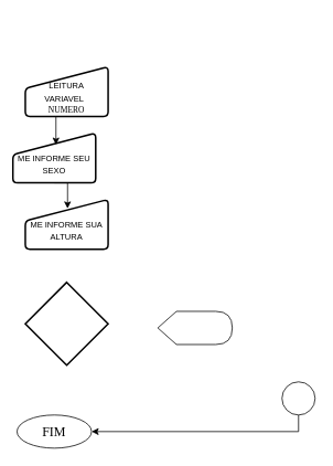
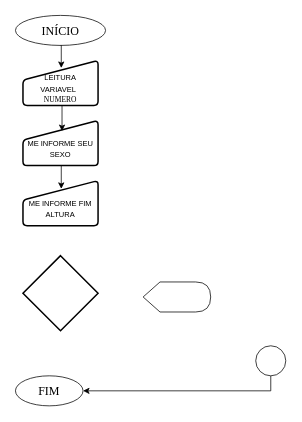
  <mxCell id="0" />
  <mxCell id="1" parent="0" />
+ <mxCell id="2" value="&lt;font size=&quot;3&quot; face=&quot;Times New Roman&quot;&gt;INÍCIO&lt;/font&gt;" style="ellipse;whiteSpace=wrap;html=1;" vertex="1" parent="1"><mxGeometry x="20" y="20" width="120" height="40" as="geometry" /></mxCell>
  <mxCell id="3" value="&lt;font size=&quot;3&quot; face=&quot;Times New Roman&quot;&gt;FIM&lt;/font&gt;" style="ellipse;whiteSpace=wrap;html=1;" vertex="1" parent="1"><mxGeometry x="20" y="500" width="90" height="40" as="geometry" /></mxCell>
  <mxCell id="4" value="&lt;font style=&quot;font-size: 10px;&quot;&gt;&amp;nbsp;&lt;/font&gt;&lt;div&gt;&lt;font size=&quot;1&quot; style=&quot;&quot;&gt;L&lt;/font&gt;&lt;font size=&quot;1&quot; style=&quot;&quot;&gt;EITURA&lt;/font&gt;&lt;div&gt;&lt;font size=&quot;1&quot; style=&quot;&quot;&gt;VARIAVEL&amp;nbsp;&amp;nbsp;&lt;/font&gt;&lt;/div&gt;&lt;div&gt;&lt;font size=&quot;1&quot; style=&quot;&quot;&gt;&lt;font face=&quot;Times New Roman&quot;&gt;NUMERO&lt;/font&gt;&lt;/font&gt;&lt;/div&gt;&lt;/div&gt;" style="html=1;strokeWidth=2;shape=manualInput;whiteSpace=wrap;rounded=1;size=26;arcSize=11;" vertex="1" parent="1"><mxGeometry x="30" y="80" width="100" height="60" as="geometry" /></mxCell>
  <mxCell id="5" value="" style="strokeWidth=2;html=1;shape=mxgraph.flowchart.decision;whiteSpace=wrap;" vertex="1" parent="1"><mxGeometry x="30" y="340" width="100" height="100" as="geometry" /></mxCell>
  <mxCell id="6" style="edgeStyle=orthogonalEdgeStyle;rounded=0;orthogonalLoop=1;jettySize=auto;html=1;exitX=0.5;exitY=1;exitDx=0;exitDy=0;entryX=1;entryY=0.5;entryDx=0;entryDy=0;" edge="1" parent="1" source="7" target="3"><mxGeometry relative="1" as="geometry" /></mxCell>
  <mxCell id="7" value="" style="ellipse;whiteSpace=wrap;html=1;aspect=fixed;" vertex="1" parent="1"><mxGeometry x="340" y="460" width="40" height="40" as="geometry" /></mxCell>
  <mxCell id="8" value="" style="shape=display;whiteSpace=wrap;html=1;" vertex="1" parent="1"><mxGeometry x="190" y="375" width="90" height="40" as="geometry" /></mxCell>
- <mxCell id="9" value="&lt;div&gt;&lt;span style=&quot;font-size: 10px;&quot;&gt;&lt;br&gt;&lt;/span&gt;&lt;/div&gt;&lt;span style=&quot;font-size: 10px;&quot;&gt;ME INFORME SEU SEXO&lt;/span&gt;" style="html=1;strokeWidth=2;shape=manualInput;whiteSpace=wrap;rounded=1;size=26;arcSize=11;" vertex="1" parent="1"><mxGeometry x="15" y="160" width="100" height="60" as="geometry" /></mxCell>
- <mxCell id="10" value="&lt;div&gt;&lt;span style=&quot;font-size: 10px;&quot;&gt;&lt;br&gt;&lt;/span&gt;&lt;/div&gt;&lt;span style=&quot;font-size: 10px;&quot;&gt;ME INFORME SUA ALTURA&lt;/span&gt;" style="html=1;strokeWidth=2;shape=manualInput;whiteSpace=wrap;rounded=1;size=26;arcSize=11;" vertex="1" parent="1"><mxGeometry x="30" y="240" width="100" height="60" as="geometry" /></mxCell>
+ <mxCell id="9" value="&lt;div&gt;&lt;span style=&quot;font-size: 10px;&quot;&gt;&lt;br&gt;&lt;/span&gt;&lt;/div&gt;&lt;span style=&quot;font-size: 10px;&quot;&gt;ME INFORME SEU SEXO&lt;/span&gt;" style="html=1;strokeWidth=2;shape=manualInput;whiteSpace=wrap;rounded=1;size=26;arcSize=11;" vertex="1" parent="1"><mxGeometry x="30" y="160" width="100" height="60" as="geometry" /></mxCell>
+ <mxCell id="10" value="&lt;div&gt;&lt;span style=&quot;font-size: 10px;&quot;&gt;&lt;br&gt;&lt;/span&gt;&lt;/div&gt;&lt;span style=&quot;font-size: 10px;&quot;&gt;ME INFORME FIM ALTURA&lt;/span&gt;" style="html=1;strokeWidth=2;shape=manualInput;whiteSpace=wrap;rounded=1;size=26;arcSize=11;" vertex="1" parent="1"><mxGeometry x="30" y="240" width="100" height="60" as="geometry" /></mxCell>
+ <mxCell id="11" style="edgeStyle=orthogonalEdgeStyle;rounded=0;orthogonalLoop=1;jettySize=auto;html=1;exitX=0.5;exitY=1;exitDx=0;exitDy=0;entryX=0.51;entryY=0.167;entryDx=0;entryDy=0;entryPerimeter=0;" edge="1" parent="1" source="2" target="4"><mxGeometry relative="1" as="geometry" /></mxCell>
  <mxCell id="12" style="edgeStyle=orthogonalEdgeStyle;rounded=0;orthogonalLoop=1;jettySize=auto;html=1;exitX=0.5;exitY=1;exitDx=0;exitDy=0;entryX=0.52;entryY=0.233;entryDx=0;entryDy=0;entryPerimeter=0;" edge="1" parent="1" source="4" target="9"><mxGeometry relative="1" as="geometry" /></mxCell>
  <mxCell id="13" style="edgeStyle=orthogonalEdgeStyle;rounded=0;orthogonalLoop=1;jettySize=auto;html=1;exitX=0.5;exitY=1;exitDx=0;exitDy=0;entryX=0.51;entryY=0.183;entryDx=0;entryDy=0;entryPerimeter=0;" edge="1" parent="1" source="9"><mxGeometry relative="1" as="geometry"><mxPoint x="81" y="250.98" as="targetPoint" /></mxGeometry></mxCell>
